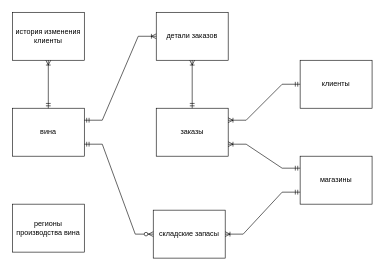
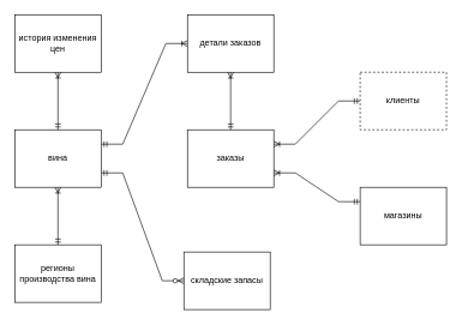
  <mxCell id="0" />
  <mxCell id="1" parent="0" />
  <mxCell id="2" value="регионы производства вина" style="rounded=0;whiteSpace=wrap;html=1;" parent="1" vertex="1"><mxGeometry x="20" y="340" width="120" height="80" as="geometry" /></mxCell>
  <mxCell id="3" value="складские запасы" style="rounded=0;whiteSpace=wrap;html=1;" parent="1" vertex="1"><mxGeometry x="255" y="350" width="120" height="80" as="geometry" /></mxCell>
  <mxCell id="4" value="вина" style="rounded=0;whiteSpace=wrap;html=1;" parent="1" vertex="1"><mxGeometry x="20" y="180" width="120" height="80" as="geometry" /></mxCell>
- <mxCell id="5" value="история изменения клиенты" style="rounded=0;whiteSpace=wrap;html=1;" parent="1" vertex="1"><mxGeometry x="20" y="20" width="120" height="80" as="geometry" /></mxCell>
+ <mxCell id="5" value="история изменения цен" style="rounded=0;whiteSpace=wrap;html=1;" parent="1" vertex="1"><mxGeometry x="20" y="20" width="120" height="80" as="geometry" /></mxCell>
  <mxCell id="6" value="заказы" style="rounded=0;whiteSpace=wrap;html=1;" parent="1" vertex="1"><mxGeometry x="260" y="180" width="120" height="80" as="geometry" /></mxCell>
  <mxCell id="7" value="детали заказов" style="rounded=0;whiteSpace=wrap;html=1;" parent="1" vertex="1"><mxGeometry x="260" y="20" width="120" height="80" as="geometry" /></mxCell>
  <mxCell id="8" value="магазины" style="rounded=0;whiteSpace=wrap;html=1;" parent="1" vertex="1"><mxGeometry x="500" y="260" width="120" height="80" as="geometry" /></mxCell>
- <mxCell id="9" value="клиенты" style="rounded=0;whiteSpace=wrap;html=1;" parent="1" vertex="1"><mxGeometry x="500" y="100" width="120" height="80" as="geometry" /></mxCell>
+ <mxCell id="9" value="клиенты" style="rounded=0;whiteSpace=wrap;html=1;dashed=1;" parent="1" vertex="1"><mxGeometry x="500" y="100" width="120" height="80" as="geometry" /></mxCell>
  <mxCell id="10" value="" style="edgeStyle=entityRelationEdgeStyle;fontSize=12;html=1;endArrow=ERzeroToMany;startArrow=ERmandOne;rounded=0;exitX=1;exitY=0.75;exitDx=0;exitDy=0;entryX=0;entryY=0.5;entryDx=0;entryDy=0;" parent="1" source="4" target="3" edge="1"><mxGeometry width="100" height="100" relative="1" as="geometry"><mxPoint x="180" y="200" as="sourcePoint" /><mxPoint x="280" y="100" as="targetPoint" /></mxGeometry></mxCell>
  <mxCell id="11" value="" style="edgeStyle=entityRelationEdgeStyle;fontSize=12;html=1;endArrow=ERoneToMany;startArrow=ERmandOne;rounded=0;entryX=0;entryY=0.5;entryDx=0;entryDy=0;exitX=1;exitY=0.25;exitDx=0;exitDy=0;" parent="1" source="4" target="7" edge="1"><mxGeometry width="100" height="100" relative="1" as="geometry"><mxPoint x="150" y="150" as="sourcePoint" /><mxPoint x="250" y="170" as="targetPoint" /></mxGeometry></mxCell>
  <mxCell id="12" value="" style="fontSize=12;html=1;endArrow=ERoneToMany;startArrow=ERmandOne;rounded=0;exitX=0.5;exitY=0;exitDx=0;exitDy=0;entryX=0.5;entryY=1;entryDx=0;entryDy=0;" parent="1" source="6" target="7" edge="1"><mxGeometry width="100" height="100" relative="1" as="geometry"><mxPoint x="360" y="160" as="sourcePoint" /><mxPoint x="350" y="130" as="targetPoint" /></mxGeometry></mxCell>
+ <mxCell id="13" value="" style="edgeStyle=orthogonalEdgeStyle;fontSize=12;html=1;endArrow=ERoneToMany;startArrow=ERmandOne;rounded=0;exitX=0.5;exitY=0;exitDx=0;exitDy=0;entryX=0.5;entryY=1;entryDx=0;entryDy=0;" parent="1" source="2" target="4" edge="1"><mxGeometry width="100" height="100" relative="1" as="geometry"><mxPoint x="300" y="240" as="sourcePoint" /><mxPoint x="400" y="140" as="targetPoint" /></mxGeometry></mxCell>
  <mxCell id="14" value="" style="fontSize=12;html=1;endArrow=ERoneToMany;startArrow=ERmandOne;rounded=0;exitX=0.5;exitY=0;exitDx=0;exitDy=0;entryX=0.5;entryY=1;entryDx=0;entryDy=0;" edge="1" parent="1" source="4" target="5"><mxGeometry width="100" height="100" relative="1" as="geometry"><mxPoint x="110" y="150" as="sourcePoint" /><mxPoint x="210" y="49" as="targetPoint" /></mxGeometry></mxCell>
  <mxCell id="15" value="" style="edgeStyle=entityRelationEdgeStyle;fontSize=12;html=1;endArrow=ERoneToMany;startArrow=ERmandOne;rounded=0;exitX=0;exitY=0.5;exitDx=0;exitDy=0;entryX=1;entryY=0.25;entryDx=0;entryDy=0;" edge="1" parent="1" source="9" target="6"><mxGeometry width="100" height="100" relative="1" as="geometry"><mxPoint x="380" y="120" as="sourcePoint" /><mxPoint x="480" y="20" as="targetPoint" /></mxGeometry></mxCell>
  <mxCell id="16" value="" style="edgeStyle=entityRelationEdgeStyle;fontSize=12;html=1;endArrow=ERoneToMany;startArrow=ERmandOne;rounded=0;exitX=0;exitY=0.25;exitDx=0;exitDy=0;entryX=1;entryY=0.75;entryDx=0;entryDy=0;" edge="1" parent="1" source="8" target="6"><mxGeometry width="100" height="100" relative="1" as="geometry"><mxPoint x="300" y="310" as="sourcePoint" /><mxPoint x="400" y="210" as="targetPoint" /></mxGeometry></mxCell>
- <mxCell id="17" value="" style="edgeStyle=entityRelationEdgeStyle;fontSize=12;html=1;endArrow=ERoneToMany;startArrow=ERmandOne;rounded=0;entryX=1;entryY=0.5;entryDx=0;entryDy=0;exitX=0;exitY=0.75;exitDx=0;exitDy=0;" edge="1" parent="1" source="8" target="3"><mxGeometry width="100" height="100" relative="1" as="geometry"><mxPoint x="390" y="420" as="sourcePoint" /><mxPoint x="490" y="320" as="targetPoint" /></mxGeometry></mxCell>
